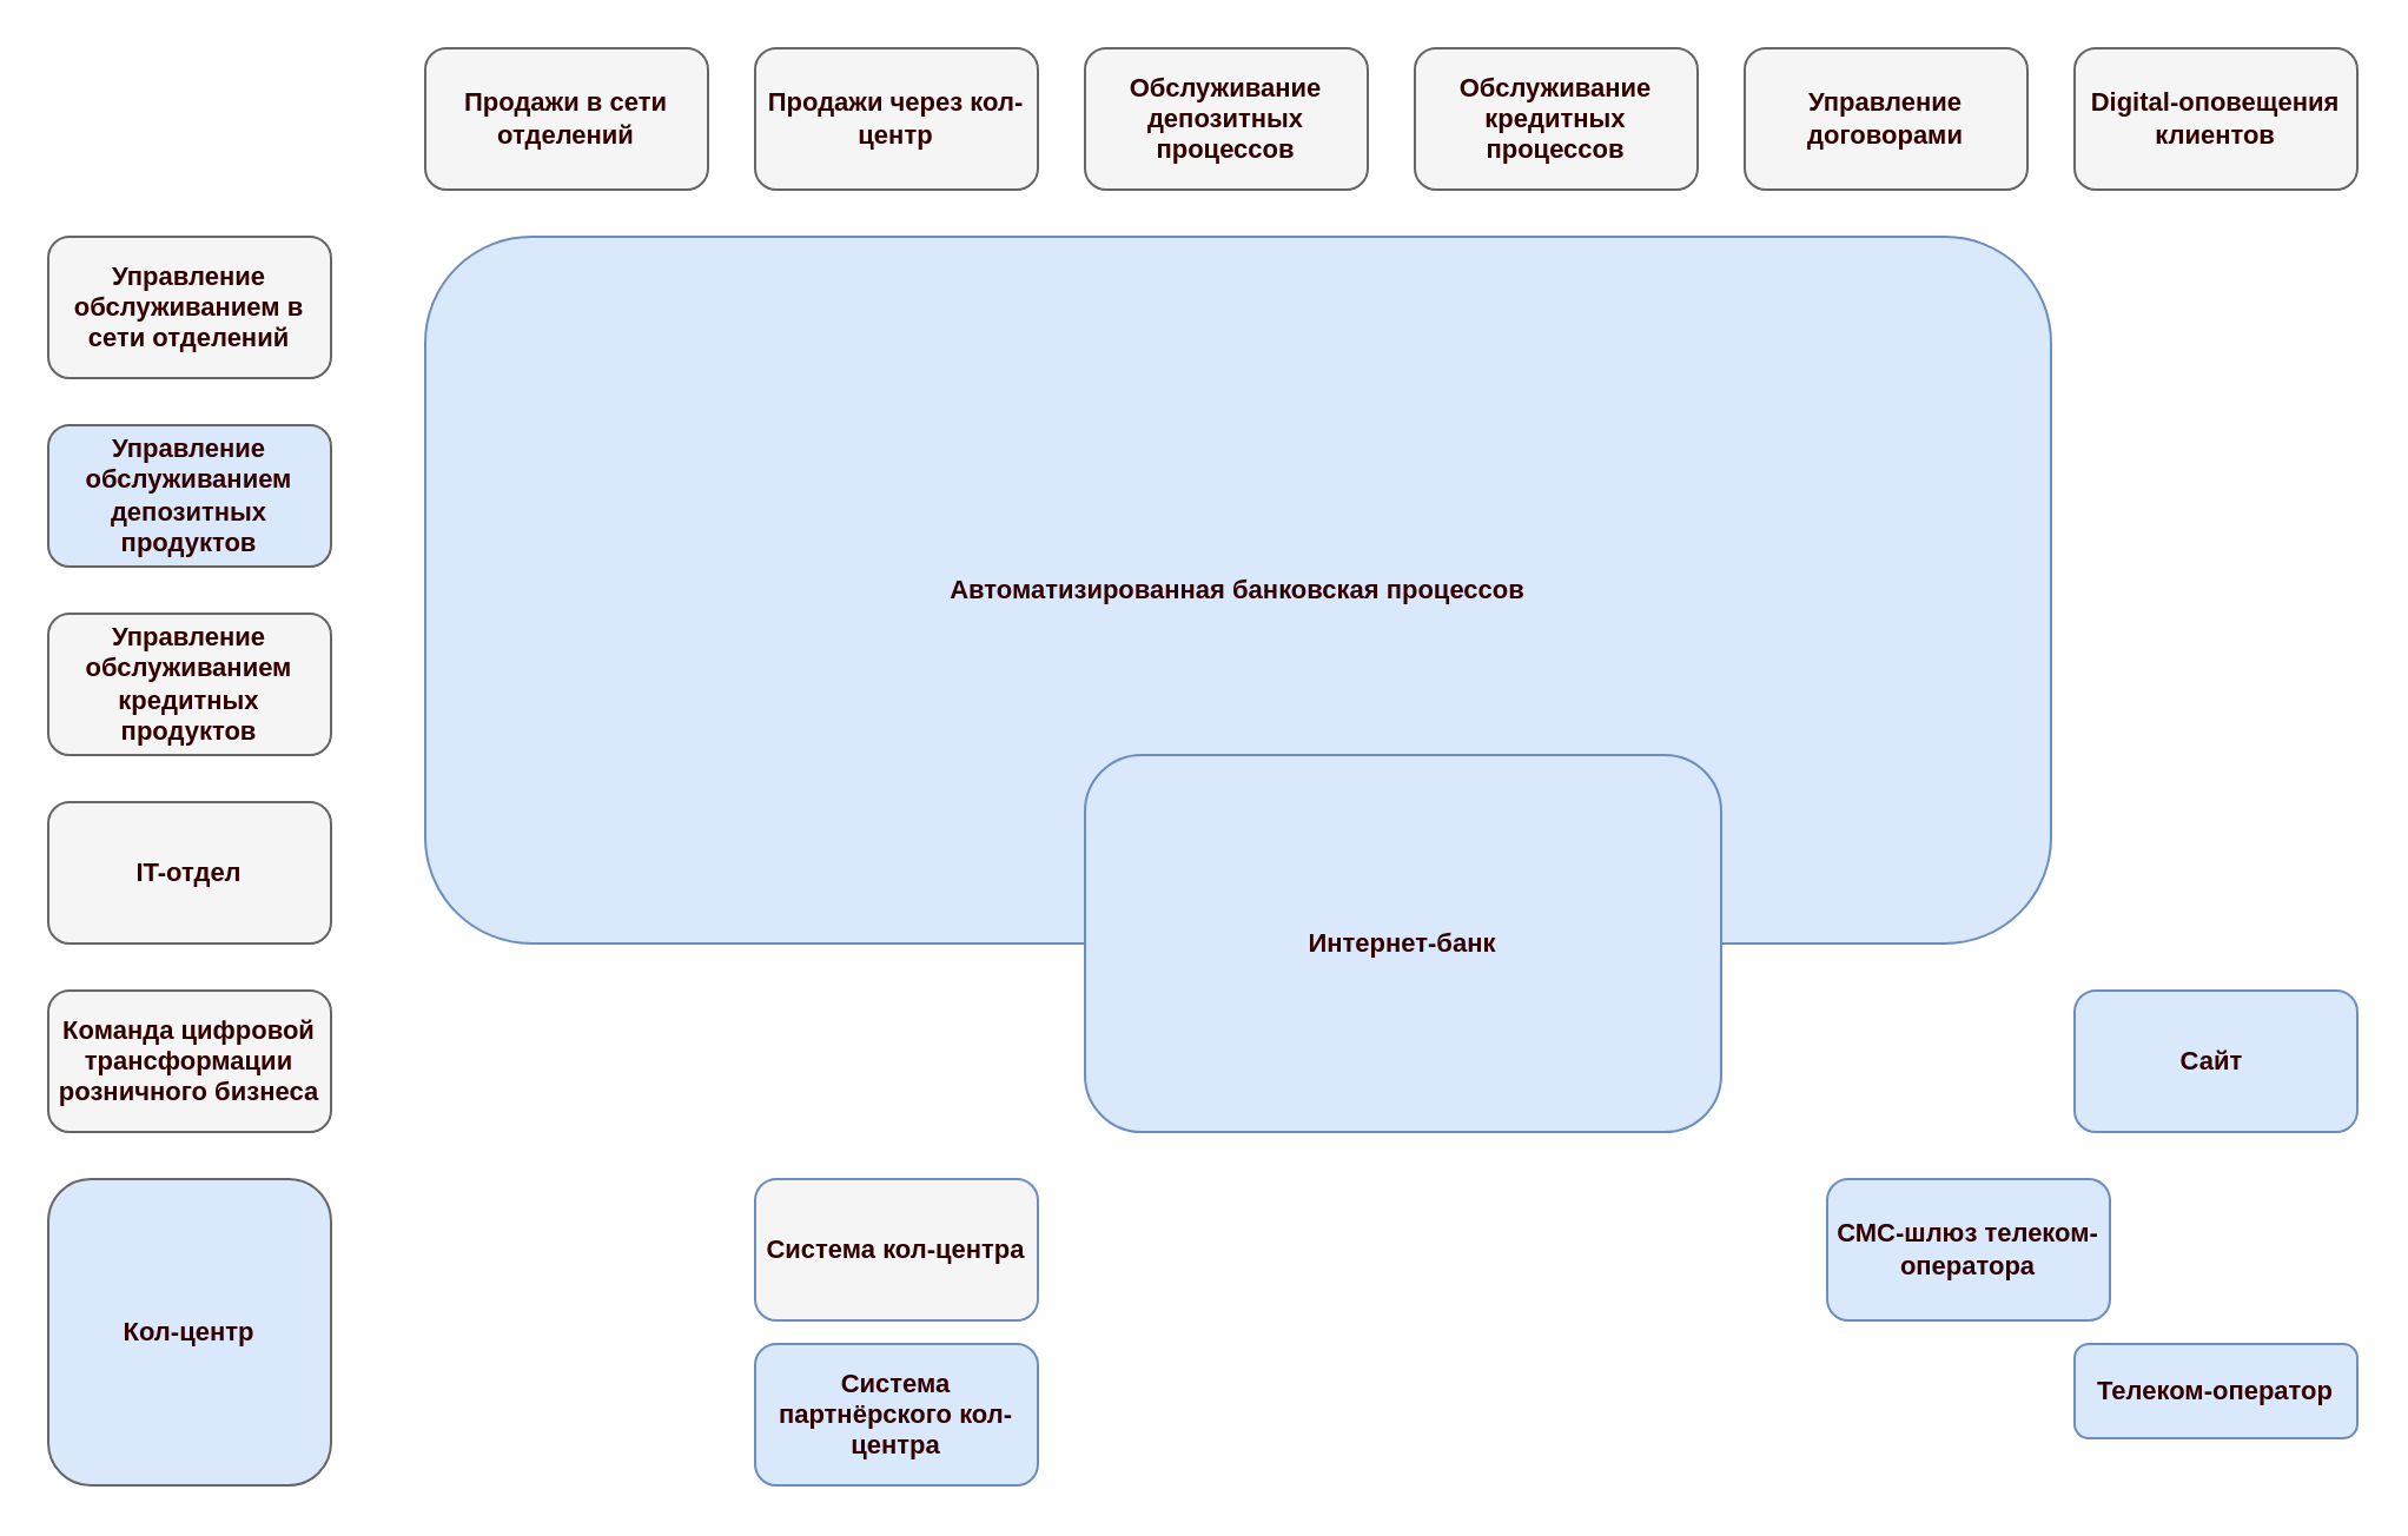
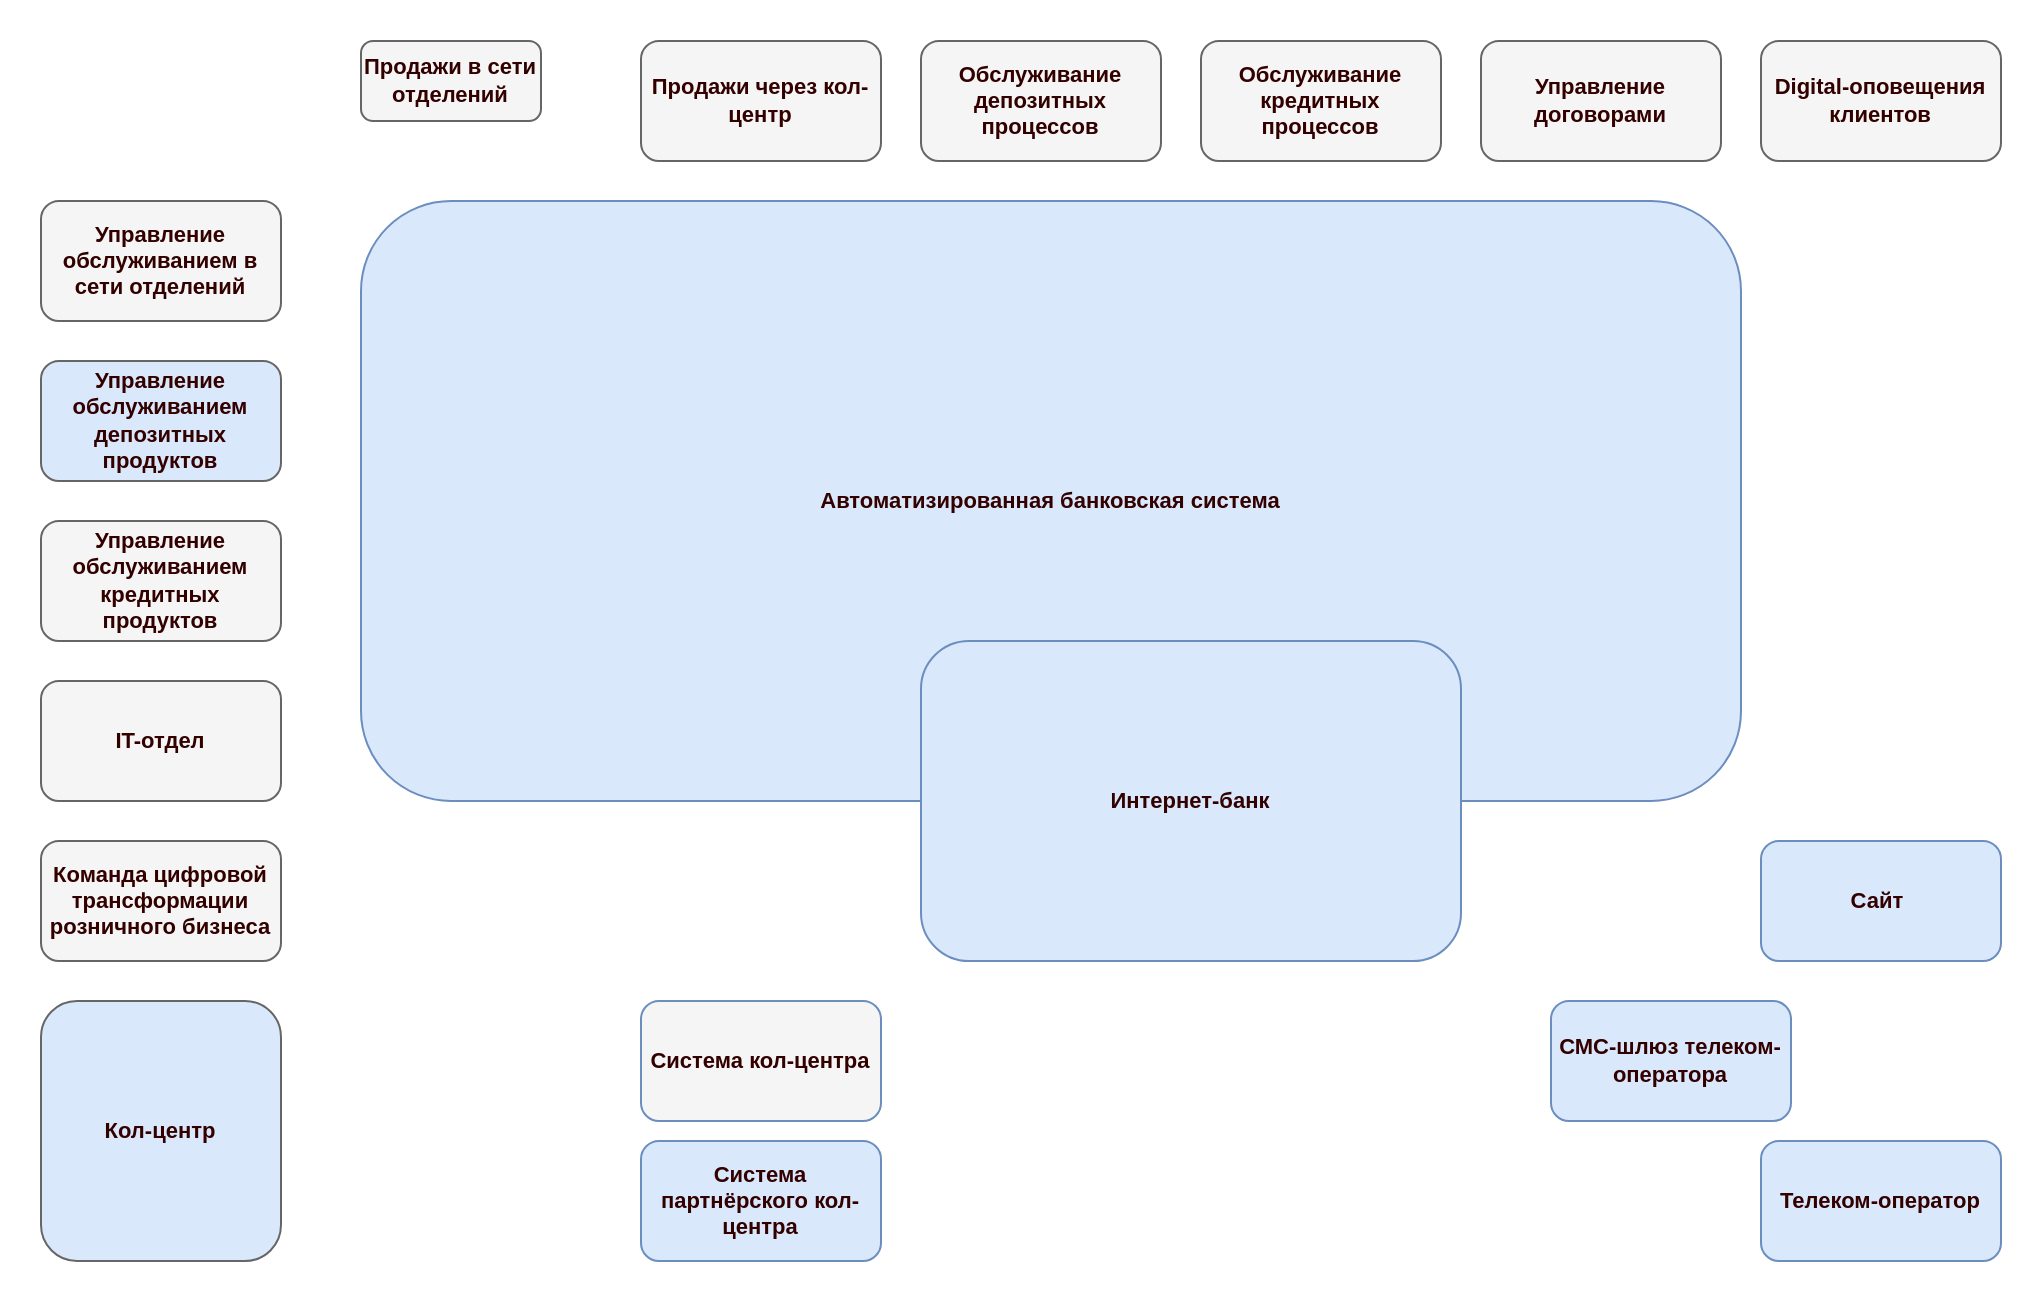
  <mxCell id="0" />
  <mxCell id="1" parent="0" />
  <mxCell id="2" value="&lt;strong style=&quot;box-sizing: inherit; font-family: &amp;quot;YS Text&amp;quot;, sans-serif; text-align: left; white-space-collapse: preserve-breaks;&quot;&gt;&lt;font style=&quot;color: rgb(51, 0, 0);&quot;&gt;Управление обслуживанием в сети отделений&lt;/font&gt;&lt;/strong&gt;" style="rounded=1;whiteSpace=wrap;html=1;fontSize=11;fillColor=#f5f5f5;fontColor=#333333;strokeColor=#666666;" vertex="1" parent="1"><mxGeometry x="20" y="100" width="120" height="60" as="geometry" /></mxCell>
  <mxCell id="3" value="&lt;strong style=&quot;box-sizing: inherit; font-family: &amp;quot;YS Text&amp;quot;, sans-serif; text-align: left; white-space-collapse: preserve-breaks;&quot;&gt;&lt;font style=&quot;color: rgb(51, 0, 0);&quot;&gt;Кол-центр&lt;/font&gt;&lt;/strong&gt;" style="rounded=1;whiteSpace=wrap;html=1;fontSize=11;fillColor=#dae8fc;fontColor=#333333;strokeColor=#666666;" vertex="1" parent="1"><mxGeometry x="20" y="500" width="120" height="130" as="geometry" /></mxCell>
  <mxCell id="4" value="&lt;div style=&quot;text-align: left;&quot;&gt;&lt;span style=&quot;background-color: transparent; white-space-collapse: preserve-breaks;&quot;&gt;&lt;font face=&quot;YS Text, sans-serif&quot; color=&quot;#330000&quot;&gt;&lt;b&gt;IT-отдел&lt;/b&gt;&lt;/font&gt;&lt;/span&gt;&lt;/div&gt;" style="rounded=1;whiteSpace=wrap;html=1;fontSize=11;fillColor=#f5f5f5;fontColor=#333333;strokeColor=#666666;" vertex="1" parent="1"><mxGeometry x="20" y="340" width="120" height="60" as="geometry" /></mxCell>
  <mxCell id="5" value="&lt;div style=&quot;&quot;&gt;&lt;font face=&quot;YS Text, sans-serif&quot; color=&quot;#330000&quot;&gt;&lt;span style=&quot;white-space-collapse: preserve-breaks;&quot;&gt;&lt;b&gt;Управление обслуживанием депозитных продуктов&lt;/b&gt;&lt;/span&gt;&lt;/font&gt;&lt;/div&gt;" style="rounded=1;whiteSpace=wrap;html=1;fontSize=11;align=center;fillColor=#dae8fc;fontColor=#333333;strokeColor=#666666;" vertex="1" parent="1"><mxGeometry x="20" y="180" width="120" height="60" as="geometry" /></mxCell>
  <mxCell id="6" value="&lt;div style=&quot;&quot;&gt;&lt;font face=&quot;YS Text, sans-serif&quot; color=&quot;#330000&quot;&gt;&lt;span style=&quot;white-space-collapse: preserve-breaks;&quot;&gt;&lt;b&gt;Управление обслуживанием кредитных продуктов&lt;/b&gt;&lt;/span&gt;&lt;/font&gt;&lt;/div&gt;" style="rounded=1;whiteSpace=wrap;html=1;fontSize=11;align=center;fillColor=#f5f5f5;fontColor=#333333;strokeColor=#666666;" vertex="1" parent="1"><mxGeometry x="20" y="260" width="120" height="60" as="geometry" /></mxCell>
  <mxCell id="7" value="&lt;div style=&quot;&quot;&gt;&lt;font face=&quot;YS Text, sans-serif&quot; color=&quot;#330000&quot;&gt;&lt;span style=&quot;white-space-collapse: preserve-breaks;&quot;&gt;&lt;b&gt;Команда цифровой трансформации розничного бизнеса&lt;/b&gt;&lt;/span&gt;&lt;/font&gt;&lt;/div&gt;" style="rounded=1;whiteSpace=wrap;html=1;fontSize=11;align=center;fillColor=#f5f5f5;fontColor=#333333;strokeColor=#666666;" vertex="1" parent="1"><mxGeometry x="20" y="420" width="120" height="60" as="geometry" /></mxCell>
- <mxCell id="8" value="&lt;div style=&quot;&quot;&gt;&lt;span style=&quot;background-color: transparent; white-space-collapse: preserve-breaks;&quot;&gt;&lt;font face=&quot;YS Text, sans-serif&quot; color=&quot;#330000&quot;&gt;&lt;b&gt;Продажи в сети отделений&lt;/b&gt;&lt;/font&gt;&lt;/span&gt;&lt;/div&gt;" style="rounded=1;whiteSpace=wrap;html=1;fontSize=11;align=center;fillColor=#f5f5f5;fontColor=#333333;strokeColor=#666666;" vertex="1" parent="1"><mxGeometry x="180" y="20" width="120" height="60" as="geometry" /></mxCell>
+ <mxCell id="8" value="&lt;div style=&quot;&quot;&gt;&lt;span style=&quot;background-color: transparent; white-space-collapse: preserve-breaks;&quot;&gt;&lt;font face=&quot;YS Text, sans-serif&quot; color=&quot;#330000&quot;&gt;&lt;b&gt;Продажи в сети отделений&lt;/b&gt;&lt;/font&gt;&lt;/span&gt;&lt;/div&gt;" style="rounded=1;whiteSpace=wrap;html=1;fontSize=11;align=center;fillColor=#f5f5f5;fontColor=#333333;strokeColor=#666666;" vertex="1" parent="1"><mxGeometry x="180" y="20" width="90" height="40" as="geometry" /></mxCell>
  <mxCell id="9" value="&lt;div style=&quot;&quot;&gt;&lt;span style=&quot;background-color: transparent; white-space-collapse: preserve-breaks;&quot;&gt;&lt;font face=&quot;YS Text, sans-serif&quot; color=&quot;#330000&quot;&gt;&lt;b&gt;Продажи через кол-центр&lt;/b&gt;&lt;/font&gt;&lt;/span&gt;&lt;/div&gt;" style="rounded=1;whiteSpace=wrap;html=1;fontSize=11;align=center;fillColor=#f5f5f5;fontColor=#333333;strokeColor=#666666;" vertex="1" parent="1"><mxGeometry x="320" y="20" width="120" height="60" as="geometry" /></mxCell>
  <mxCell id="10" value="&lt;div style=&quot;&quot;&gt;&lt;span style=&quot;background-color: transparent; white-space-collapse: preserve-breaks;&quot;&gt;&lt;font face=&quot;YS Text, sans-serif&quot; color=&quot;#330000&quot;&gt;&lt;b&gt;Digital-оповещения клиентов&lt;/b&gt;&lt;/font&gt;&lt;/span&gt;&lt;/div&gt;" style="rounded=1;whiteSpace=wrap;html=1;fontSize=11;align=center;fillColor=#f5f5f5;fontColor=#333333;strokeColor=#666666;" vertex="1" parent="1"><mxGeometry x="880" y="20" width="120" height="60" as="geometry" /></mxCell>
  <mxCell id="11" value="&lt;div style=&quot;&quot;&gt;&lt;span style=&quot;background-color: transparent; white-space-collapse: preserve-breaks;&quot;&gt;&lt;font face=&quot;YS Text, sans-serif&quot; color=&quot;#330000&quot;&gt;&lt;b&gt;Обслуживание депозитных процессов&lt;/b&gt;&lt;/font&gt;&lt;/span&gt;&lt;/div&gt;" style="rounded=1;whiteSpace=wrap;html=1;fontSize=11;align=center;fillColor=#f5f5f5;fontColor=#333333;strokeColor=#666666;" vertex="1" parent="1"><mxGeometry x="460" y="20" width="120" height="60" as="geometry" /></mxCell>
  <mxCell id="12" value="&lt;div style=&quot;&quot;&gt;&lt;span style=&quot;background-color: transparent; white-space-collapse: preserve-breaks;&quot;&gt;&lt;font face=&quot;YS Text, sans-serif&quot; color=&quot;#330000&quot;&gt;&lt;b&gt;Обслуживание кредитных процессов&lt;/b&gt;&lt;/font&gt;&lt;/span&gt;&lt;/div&gt;" style="rounded=1;whiteSpace=wrap;html=1;fontSize=11;align=center;fillColor=#f5f5f5;fontColor=#333333;strokeColor=#666666;" vertex="1" parent="1"><mxGeometry x="600" y="20" width="120" height="60" as="geometry" /></mxCell>
  <mxCell id="13" value="&lt;div style=&quot;&quot;&gt;&lt;span style=&quot;background-color: transparent; white-space-collapse: preserve-breaks;&quot;&gt;&lt;font face=&quot;YS Text, sans-serif&quot; color=&quot;#330000&quot;&gt;&lt;b&gt;Управление договорами&lt;/b&gt;&lt;/font&gt;&lt;/span&gt;&lt;/div&gt;" style="rounded=1;whiteSpace=wrap;html=1;fontSize=11;align=center;fillColor=#f5f5f5;fontColor=#333333;strokeColor=#666666;" vertex="1" parent="1"><mxGeometry x="740" y="20" width="120" height="60" as="geometry" /></mxCell>
  <mxCell id="14" value="&lt;div style=&quot;&quot;&gt;&lt;font face=&quot;YS Text, sans-serif&quot; color=&quot;#330000&quot;&gt;&lt;span style=&quot;white-space-collapse: preserve-breaks;&quot;&gt;&lt;b&gt;Система кол-центра&lt;/b&gt;&lt;/span&gt;&lt;/font&gt;&lt;/div&gt;" style="rounded=1;whiteSpace=wrap;html=1;fontSize=11;align=center;fillColor=#f5f5f5;strokeColor=#6c8ebf;" vertex="1" parent="1"><mxGeometry x="320" y="500" width="120" height="60" as="geometry" /></mxCell>
  <mxCell id="15" value="&lt;div style=&quot;&quot;&gt;&lt;font face=&quot;YS Text, sans-serif&quot; color=&quot;#330000&quot;&gt;&lt;span style=&quot;white-space-collapse: preserve-breaks;&quot;&gt;&lt;b&gt;Сайт&lt;/b&gt;&lt;/span&gt;&lt;/font&gt;&amp;nbsp;&lt;/div&gt;" style="rounded=1;whiteSpace=wrap;html=1;fontSize=11;align=center;fillColor=#dae8fc;strokeColor=#6c8ebf;" vertex="1" parent="1"><mxGeometry x="880" y="420" width="120" height="60" as="geometry" /></mxCell>
- <mxCell id="16" value="&lt;div style=&quot;&quot;&gt;&lt;font face=&quot;YS Text, sans-serif&quot; color=&quot;#330000&quot;&gt;&lt;span style=&quot;white-space-collapse: preserve-breaks;&quot;&gt;&lt;b&gt;Автоматизированная банковская процессов&lt;/b&gt;&lt;/span&gt;&lt;/font&gt;&lt;/div&gt;" style="rounded=1;whiteSpace=wrap;html=1;fontSize=11;align=center;fillColor=#dae8fc;strokeColor=#6c8ebf;" vertex="1" parent="1"><mxGeometry x="180" y="100" width="690" height="300" as="geometry" /></mxCell>
- <mxCell id="17" value="&lt;div style=&quot;&quot;&gt;&lt;font face=&quot;YS Text, sans-serif&quot; color=&quot;#330000&quot;&gt;&lt;span style=&quot;white-space-collapse: preserve-breaks;&quot;&gt;&lt;b&gt;Телеком-оператор&lt;/b&gt;&lt;/span&gt;&lt;/font&gt;&lt;/div&gt;" style="rounded=1;whiteSpace=wrap;html=1;fontSize=11;align=center;fillColor=#dae8fc;strokeColor=#6c8ebf;" vertex="1" parent="1"><mxGeometry x="880" y="570" width="120" height="40" as="geometry" /></mxCell>
+ <mxCell id="16" value="&lt;div style=&quot;&quot;&gt;&lt;font face=&quot;YS Text, sans-serif&quot; color=&quot;#330000&quot;&gt;&lt;span style=&quot;white-space-collapse: preserve-breaks;&quot;&gt;&lt;b&gt;Автоматизированная банковская система&lt;/b&gt;&lt;/span&gt;&lt;/font&gt;&lt;/div&gt;" style="rounded=1;whiteSpace=wrap;html=1;fontSize=11;align=center;fillColor=#dae8fc;strokeColor=#6c8ebf;" vertex="1" parent="1"><mxGeometry x="180" y="100" width="690" height="300" as="geometry" /></mxCell>
+ <mxCell id="17" value="&lt;div style=&quot;&quot;&gt;&lt;font face=&quot;YS Text, sans-serif&quot; color=&quot;#330000&quot;&gt;&lt;span style=&quot;white-space-collapse: preserve-breaks;&quot;&gt;&lt;b&gt;Телеком-оператор&lt;/b&gt;&lt;/span&gt;&lt;/font&gt;&lt;/div&gt;" style="rounded=1;whiteSpace=wrap;html=1;fontSize=11;align=center;fillColor=#dae8fc;strokeColor=#6c8ebf;" vertex="1" parent="1"><mxGeometry x="880" y="570" width="120" height="60" as="geometry" /></mxCell>
  <mxCell id="18" value="&lt;div style=&quot;&quot;&gt;&lt;font face=&quot;YS Text, sans-serif&quot; color=&quot;#330000&quot;&gt;&lt;span style=&quot;white-space-collapse: preserve-breaks;&quot;&gt;&lt;b&gt;СМС-шлюз телеком-оператора&lt;/b&gt;&lt;/span&gt;&lt;/font&gt;&lt;/div&gt;" style="rounded=1;whiteSpace=wrap;html=1;fontSize=11;align=center;fillColor=#dae8fc;strokeColor=#6c8ebf;" vertex="1" parent="1"><mxGeometry x="775" y="500" width="120" height="60" as="geometry" /></mxCell>
  <mxCell id="19" value="&lt;div style=&quot;&quot;&gt;&lt;font face=&quot;YS Text, sans-serif&quot; color=&quot;#330000&quot;&gt;&lt;span style=&quot;white-space-collapse: preserve-breaks;&quot;&gt;&lt;b&gt;Система партнёрского кол-центра&lt;/b&gt;&lt;/span&gt;&lt;/font&gt;&lt;/div&gt;" style="rounded=1;whiteSpace=wrap;html=1;fontSize=11;align=center;fillColor=#dae8fc;strokeColor=#6c8ebf;" vertex="1" parent="1"><mxGeometry x="320" y="570" width="120" height="60" as="geometry" /></mxCell>
  <mxCell id="20" value="&lt;div style=&quot;&quot;&gt;&lt;font face=&quot;YS Text, sans-serif&quot; color=&quot;#330000&quot;&gt;&lt;span style=&quot;white-space-collapse: preserve-breaks;&quot;&gt;&lt;b&gt;Интернет-банк&lt;/b&gt;&lt;/span&gt;&lt;/font&gt;&lt;/div&gt;" style="rounded=1;whiteSpace=wrap;html=1;fontSize=11;align=center;fillColor=#dae8fc;strokeColor=#6c8ebf;" vertex="1" parent="1"><mxGeometry x="460" y="320" width="270" height="160" as="geometry" /></mxCell>
